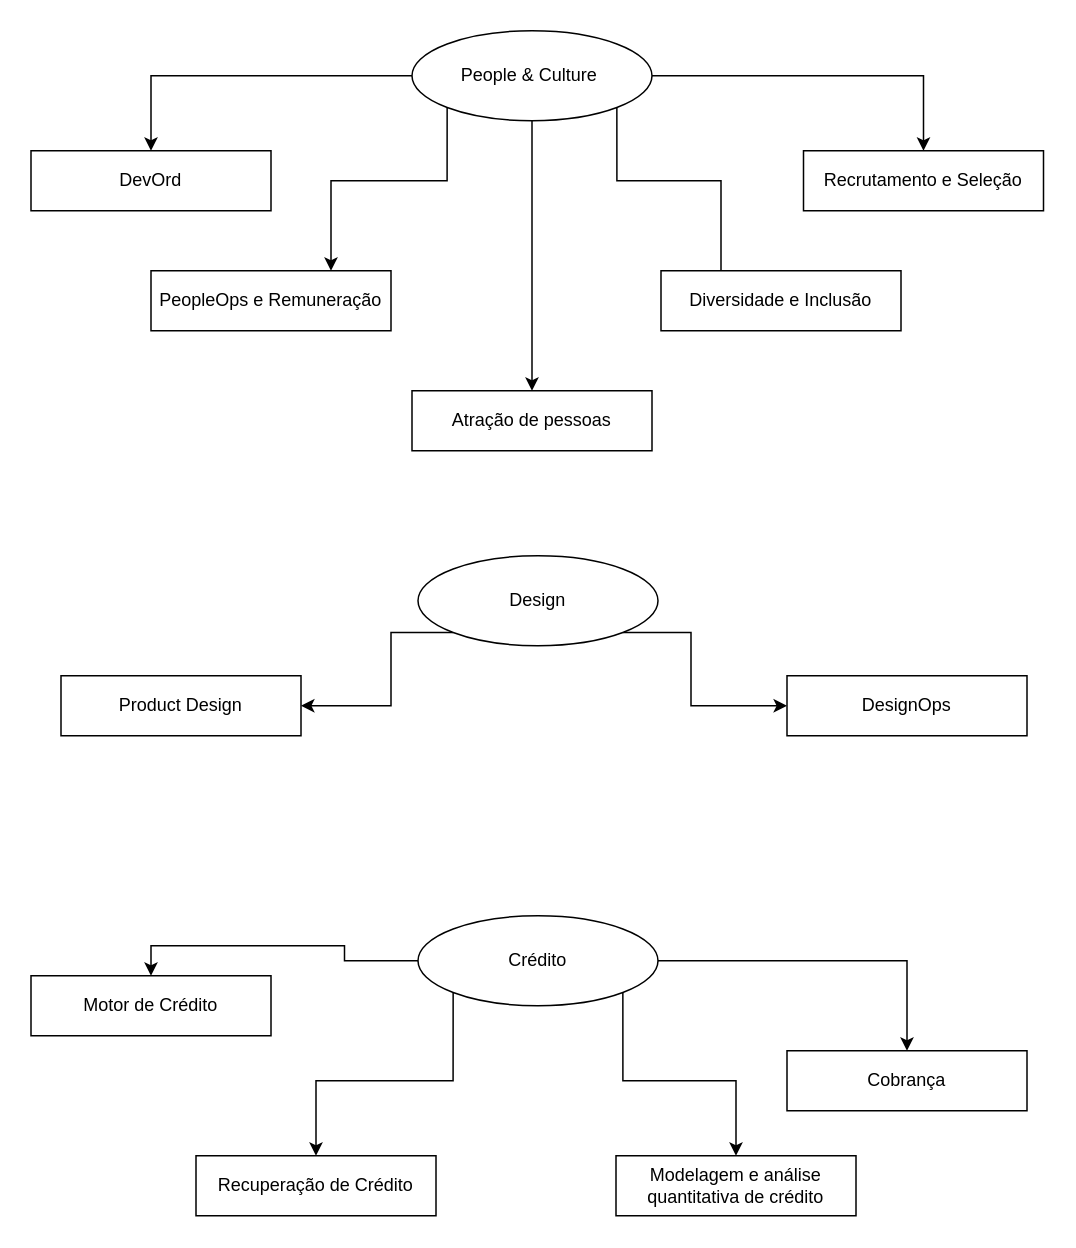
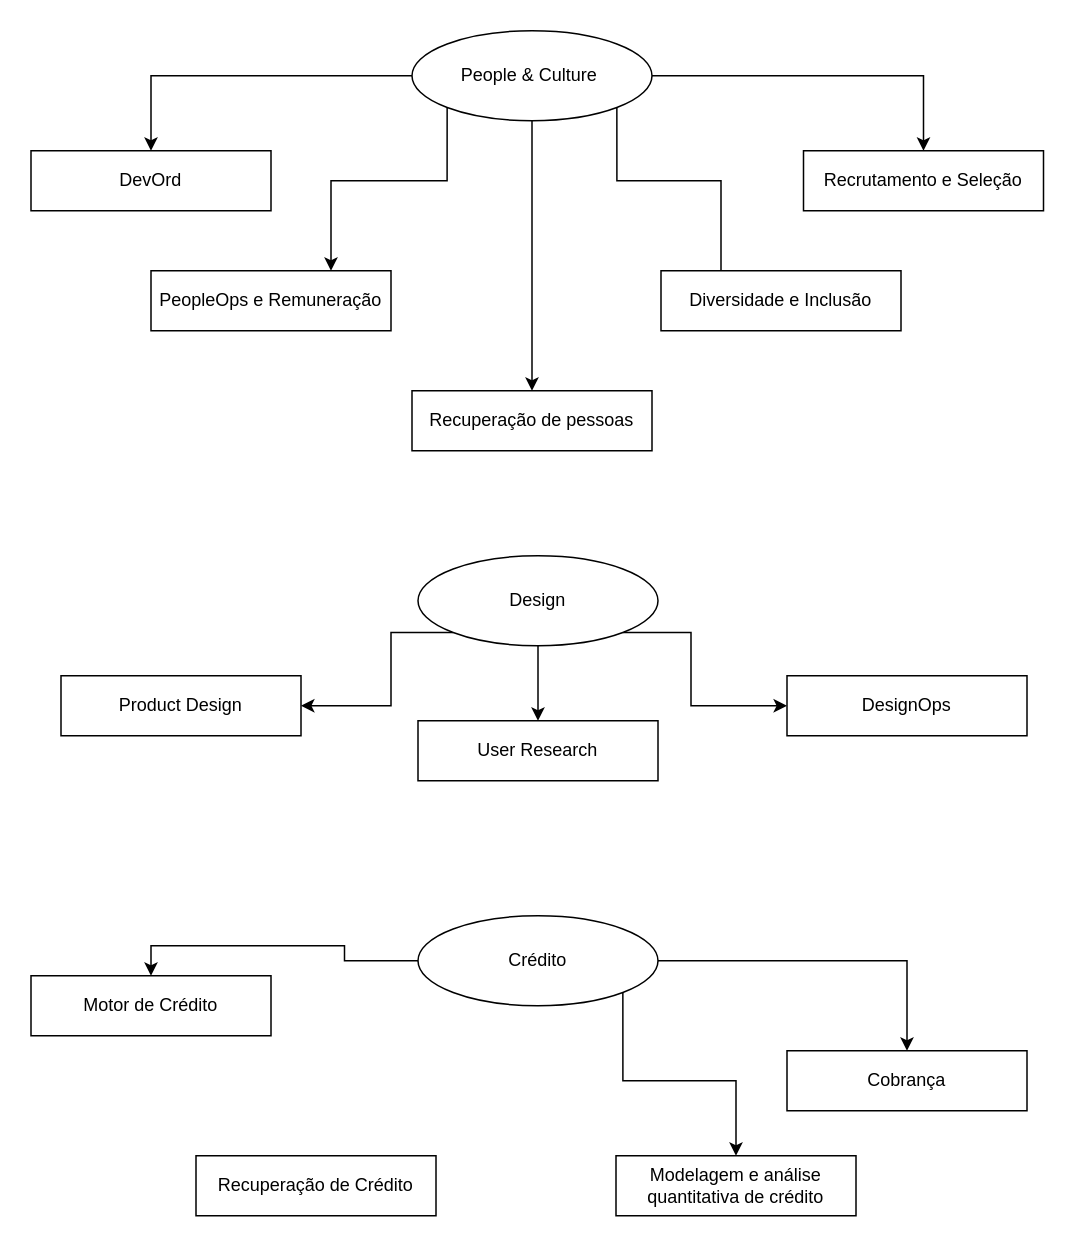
  <mxCell id="0" />
  <mxCell id="1" parent="0" />
  <mxCell id="2" style="edgeStyle=orthogonalEdgeStyle;rounded=0;orthogonalLoop=1;jettySize=auto;html=1;exitX=0;exitY=0.5;exitDx=0;exitDy=0;entryX=0.5;entryY=0;entryDx=0;entryDy=0;" edge="1" parent="1" source="7" target="8"><mxGeometry relative="1" as="geometry" /></mxCell>
  <mxCell id="3" style="edgeStyle=orthogonalEdgeStyle;rounded=0;orthogonalLoop=1;jettySize=auto;html=1;exitX=0;exitY=1;exitDx=0;exitDy=0;entryX=0.75;entryY=0;entryDx=0;entryDy=0;" edge="1" parent="1" source="7" target="9"><mxGeometry relative="1" as="geometry"><Array as="points"><mxPoint x="297" y="120" /><mxPoint x="220" y="120" /></Array></mxGeometry></mxCell>
  <mxCell id="4" style="edgeStyle=orthogonalEdgeStyle;rounded=0;orthogonalLoop=1;jettySize=auto;html=1;exitX=1;exitY=1;exitDx=0;exitDy=0;entryX=0.25;entryY=0;entryDx=0;entryDy=0;endArrow=none;" edge="1" parent="1" source="7" target="10"><mxGeometry relative="1" as="geometry"><Array as="points"><mxPoint x="411" y="120" /><mxPoint x="480" y="120" /></Array></mxGeometry></mxCell>
  <mxCell id="5" style="edgeStyle=orthogonalEdgeStyle;rounded=0;orthogonalLoop=1;jettySize=auto;html=1;exitX=1;exitY=0.5;exitDx=0;exitDy=0;entryX=0.5;entryY=0;entryDx=0;entryDy=0;" edge="1" parent="1" source="7" target="11"><mxGeometry relative="1" as="geometry" /></mxCell>
  <mxCell id="6" style="edgeStyle=orthogonalEdgeStyle;rounded=0;orthogonalLoop=1;jettySize=auto;html=1;exitX=0.5;exitY=1;exitDx=0;exitDy=0;entryX=0.5;entryY=0;entryDx=0;entryDy=0;" edge="1" parent="1" source="7" target="12"><mxGeometry relative="1" as="geometry" /></mxCell>
  <mxCell id="7" value="People &amp;amp; Culture&amp;nbsp;" style="ellipse;whiteSpace=wrap;html=1;" vertex="1" parent="1"><mxGeometry x="274" y="20" width="160" height="60" as="geometry" /></mxCell>
  <mxCell id="8" value="DevOrd" style="rounded=0;whiteSpace=wrap;html=1;" vertex="1" parent="1"><mxGeometry x="20" y="100" width="160" height="40" as="geometry" /></mxCell>
  <mxCell id="9" value="PeopleOps e Remuneração" style="rounded=0;whiteSpace=wrap;html=1;" vertex="1" parent="1"><mxGeometry x="100" y="180" width="160" height="40" as="geometry" /></mxCell>
  <mxCell id="10" value="Diversidade e Inclusão" style="rounded=0;whiteSpace=wrap;html=1;" vertex="1" parent="1"><mxGeometry x="440" y="180" width="160" height="40" as="geometry" /></mxCell>
  <mxCell id="11" value="Recrutamento e Seleção" style="rounded=0;whiteSpace=wrap;html=1;" vertex="1" parent="1"><mxGeometry x="535" y="100" width="160" height="40" as="geometry" /></mxCell>
- <mxCell id="12" value="Atração de pessoas" style="rounded=0;whiteSpace=wrap;html=1;" vertex="1" parent="1"><mxGeometry x="274" y="260" width="160" height="40" as="geometry" /></mxCell>
+ <mxCell id="12" value="Recuperação de pessoas" style="rounded=0;whiteSpace=wrap;html=1;" vertex="1" parent="1"><mxGeometry x="274" y="260" width="160" height="40" as="geometry" /></mxCell>
+ <mxCell id="13" style="edgeStyle=orthogonalEdgeStyle;rounded=0;orthogonalLoop=1;jettySize=auto;html=1;exitX=0.5;exitY=1;exitDx=0;exitDy=0;entryX=0.5;entryY=0;entryDx=0;entryDy=0;" edge="1" parent="1" source="16" target="19"><mxGeometry relative="1" as="geometry" /></mxCell>
  <mxCell id="14" style="edgeStyle=orthogonalEdgeStyle;rounded=0;orthogonalLoop=1;jettySize=auto;html=1;exitX=0;exitY=1;exitDx=0;exitDy=0;entryX=1;entryY=0.5;entryDx=0;entryDy=0;" edge="1" parent="1" source="16" target="17"><mxGeometry relative="1" as="geometry"><Array as="points"><mxPoint x="260" y="421" /><mxPoint x="260" y="470" /></Array></mxGeometry></mxCell>
  <mxCell id="15" style="edgeStyle=orthogonalEdgeStyle;rounded=0;orthogonalLoop=1;jettySize=auto;html=1;exitX=1;exitY=1;exitDx=0;exitDy=0;entryX=0;entryY=0.5;entryDx=0;entryDy=0;" edge="1" parent="1" source="16" target="18"><mxGeometry relative="1" as="geometry"><Array as="points"><mxPoint x="460" y="421" /><mxPoint x="460" y="470" /></Array></mxGeometry></mxCell>
  <mxCell id="16" value="Design" style="ellipse;whiteSpace=wrap;html=1;" vertex="1" parent="1"><mxGeometry x="278" y="370" width="160" height="60" as="geometry" /></mxCell>
  <mxCell id="17" value="Product Design" style="rounded=0;whiteSpace=wrap;html=1;" vertex="1" parent="1"><mxGeometry x="40" y="450" width="160" height="40" as="geometry" /></mxCell>
  <mxCell id="18" value="DesignOps" style="rounded=0;whiteSpace=wrap;html=1;" vertex="1" parent="1"><mxGeometry x="524" y="450" width="160" height="40" as="geometry" /></mxCell>
+ <mxCell id="19" value="User Research" style="rounded=0;whiteSpace=wrap;html=1;" vertex="1" parent="1"><mxGeometry x="278" y="480" width="160" height="40" as="geometry" /></mxCell>
  <mxCell id="20" style="edgeStyle=orthogonalEdgeStyle;rounded=0;orthogonalLoop=1;jettySize=auto;html=1;exitX=0;exitY=0.5;exitDx=0;exitDy=0;entryX=0.5;entryY=0;entryDx=0;entryDy=0;" edge="1" parent="1" source="24" target="25"><mxGeometry relative="1" as="geometry" /></mxCell>
  <mxCell id="21" style="edgeStyle=orthogonalEdgeStyle;rounded=0;orthogonalLoop=1;jettySize=auto;html=1;exitX=1;exitY=0.5;exitDx=0;exitDy=0;entryX=0.5;entryY=0;entryDx=0;entryDy=0;" edge="1" parent="1" source="24" target="28"><mxGeometry relative="1" as="geometry" /></mxCell>
- <mxCell id="22" style="edgeStyle=orthogonalEdgeStyle;rounded=0;orthogonalLoop=1;jettySize=auto;html=1;exitX=0;exitY=1;exitDx=0;exitDy=0;" edge="1" parent="1" source="24" target="26"><mxGeometry relative="1" as="geometry" /></mxCell>
  <mxCell id="23" style="edgeStyle=orthogonalEdgeStyle;rounded=0;orthogonalLoop=1;jettySize=auto;html=1;exitX=1;exitY=1;exitDx=0;exitDy=0;entryX=0.5;entryY=0;entryDx=0;entryDy=0;" edge="1" parent="1" source="24" target="27"><mxGeometry relative="1" as="geometry" /></mxCell>
  <mxCell id="24" value="Crédito" style="ellipse;whiteSpace=wrap;html=1;" vertex="1" parent="1"><mxGeometry x="278" y="610" width="160" height="60" as="geometry" /></mxCell>
  <mxCell id="25" value="Motor de Crédito" style="rounded=0;whiteSpace=wrap;html=1;" vertex="1" parent="1"><mxGeometry x="20" y="650" width="160" height="40" as="geometry" /></mxCell>
  <mxCell id="26" value="Recuperação de Crédito" style="rounded=0;whiteSpace=wrap;html=1;" vertex="1" parent="1"><mxGeometry x="130" y="770" width="160" height="40" as="geometry" /></mxCell>
  <mxCell id="27" value="Modelagem e análise quantitativa de crédito" style="rounded=0;whiteSpace=wrap;html=1;" vertex="1" parent="1"><mxGeometry x="410" y="770" width="160" height="40" as="geometry" /></mxCell>
  <mxCell id="28" value="Cobrança" style="rounded=0;whiteSpace=wrap;html=1;" vertex="1" parent="1"><mxGeometry x="524" y="700" width="160" height="40" as="geometry" /></mxCell>
